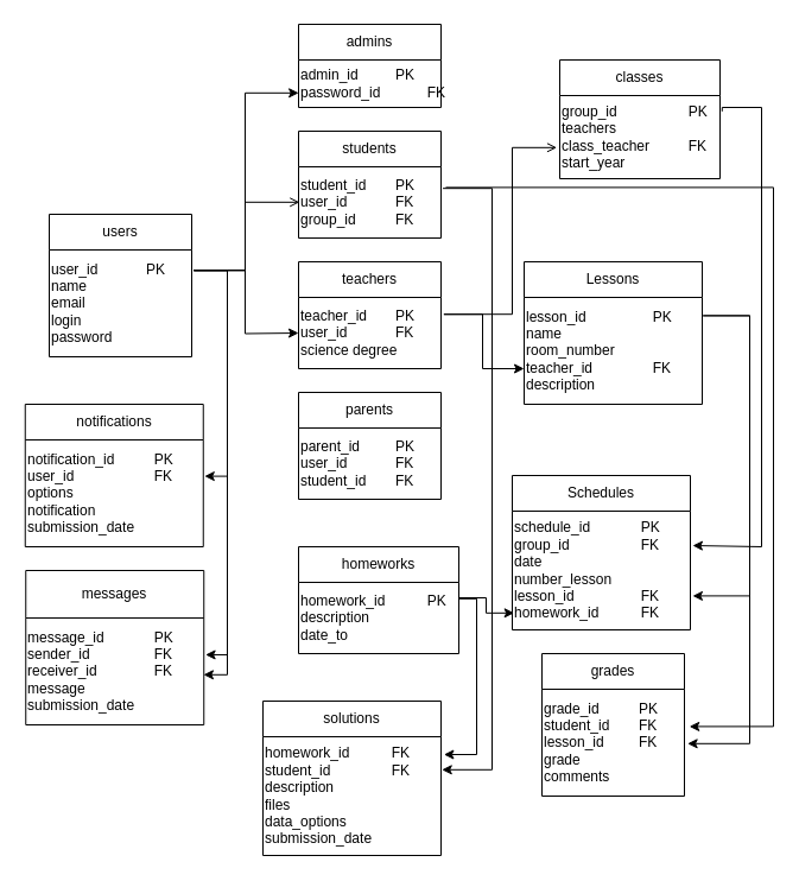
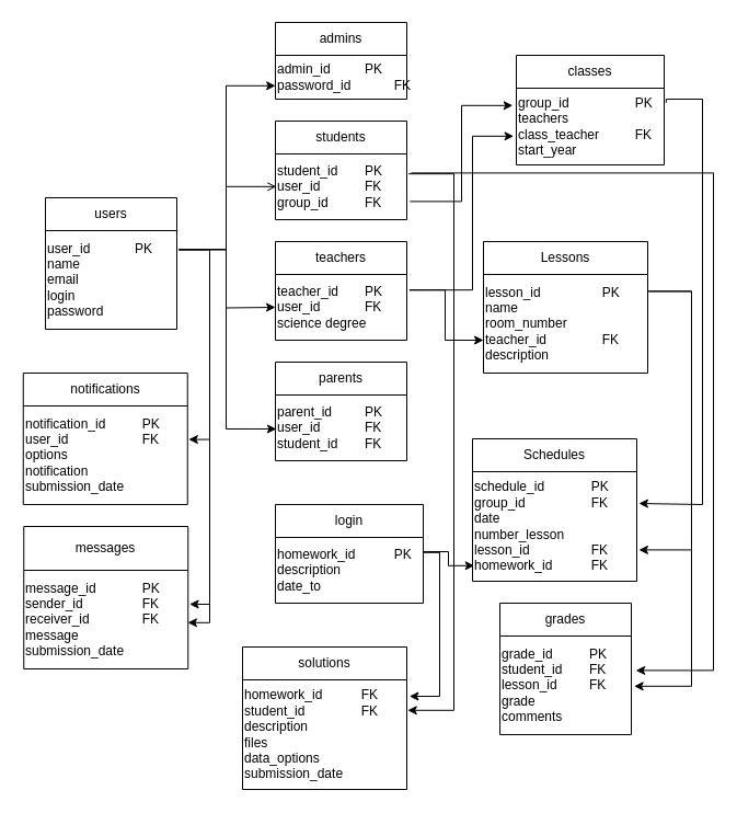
  <mxCell id="0" />
  <mxCell id="1" parent="0" />
  <mxCell id="2" value="users" style="rounded=0;whiteSpace=wrap;html=1;shape=swimlane;fontStyle=0;startSize=30;childLayout=stackLayout;horizontal=1;horizontalStack=0;resizeParent=1;resizeParentMax=0;resizeLast=0;collapsible=1;marginBottom=0;" vertex="1" parent="1"><mxGeometry x="41" y="180" width="120" height="120" as="geometry" /></mxCell>
  <mxCell id="3" value="&lt;span style=&quot;background-color: initial;&quot;&gt;user_id&lt;span style=&quot;white-space: pre;&quot;&gt;&#09;&lt;/span&gt;&lt;span style=&quot;white-space: pre;&quot;&gt;&#09;&lt;/span&gt;PK&lt;/span&gt;&lt;br&gt;&lt;span style=&quot;background-color: initial;&quot;&gt;name&lt;/span&gt;&lt;br&gt;&lt;span style=&quot;background-color: initial;&quot;&gt;email&lt;/span&gt;&lt;br&gt;&lt;span style=&quot;background-color: initial;&quot;&gt;login&lt;br&gt;&lt;/span&gt;&lt;div&gt;&lt;span style=&quot;background-color: initial;&quot;&gt;password&lt;/span&gt;&lt;/div&gt;" style="text;html=1;align=left;verticalAlign=middle;resizable=0;points=[];autosize=1;strokeColor=none;fillColor=none;" vertex="1" parent="2"><mxGeometry y="30" width="120" height="90" as="geometry" /></mxCell>
  <mxCell id="4" value="teachers" style="rounded=0;whiteSpace=wrap;html=1;shape=swimlane;fontStyle=0;startSize=30;childLayout=stackLayout;horizontal=1;horizontalStack=0;resizeParent=1;resizeParentMax=0;resizeLast=0;collapsible=1;marginBottom=0;" vertex="1" parent="1"><mxGeometry x="251" y="220" width="120" height="90" as="geometry" /></mxCell>
  <mxCell id="5" value="&lt;span style=&quot;background-color: initial;&quot;&gt;teacher_id&lt;span style=&quot;white-space: pre;&quot;&gt;&#09;&lt;/span&gt;PK&lt;/span&gt;&lt;br&gt;&lt;span style=&quot;background-color: initial;&quot;&gt;user_id&lt;span style=&quot;white-space: pre;&quot;&gt;&#09;&lt;/span&gt;&lt;span style=&quot;white-space: pre;&quot;&gt;&#09;&lt;/span&gt;FK&lt;/span&gt;&lt;div&gt;science degree&lt;br&gt;&lt;/div&gt;" style="text;html=1;align=left;verticalAlign=middle;resizable=0;points=[];autosize=1;strokeColor=none;fillColor=none;" vertex="1" parent="4"><mxGeometry y="30" width="120" height="60" as="geometry" /></mxCell>
  <mxCell id="6" value="students" style="rounded=0;whiteSpace=wrap;html=1;shape=swimlane;fontStyle=0;startSize=30;childLayout=stackLayout;horizontal=1;horizontalStack=0;resizeParent=1;resizeParentMax=0;resizeLast=0;collapsible=1;marginBottom=0;" vertex="1" parent="1"><mxGeometry x="251" y="110" width="120" height="90" as="geometry" /></mxCell>
  <mxCell id="7" value="&lt;span style=&quot;background-color: initial;&quot;&gt;student_id&lt;span style=&quot;white-space: pre;&quot;&gt;&#09;&lt;/span&gt;PK&amp;nbsp;&lt;/span&gt;&lt;div&gt;&lt;span style=&quot;background-color: initial;&quot;&gt;user_id&lt;span style=&quot;white-space: pre;&quot;&gt;&#09;&lt;/span&gt;&lt;span style=&quot;white-space: pre;&quot;&gt;&#09;&lt;/span&gt;FK&lt;/span&gt;&lt;br&gt;&lt;span style=&quot;background-color: initial;&quot;&gt;group_id&lt;span style=&quot;white-space: pre;&quot;&gt;&#09;&lt;/span&gt;&lt;span style=&quot;white-space: pre;&quot;&gt;&#09;&lt;/span&gt;FK&lt;/span&gt;&lt;br&gt;&lt;/div&gt;" style="text;html=1;align=left;verticalAlign=middle;resizable=0;points=[];autosize=1;strokeColor=none;fillColor=none;" vertex="1" parent="6"><mxGeometry y="30" width="120" height="60" as="geometry" /></mxCell>
  <mxCell id="8" value="parents" style="rounded=0;whiteSpace=wrap;html=1;shape=swimlane;fontStyle=0;startSize=30;childLayout=stackLayout;horizontal=1;horizontalStack=0;resizeParent=1;resizeParentMax=0;resizeLast=0;collapsible=1;marginBottom=0;" vertex="1" parent="1"><mxGeometry x="251" y="330" width="120" height="90" as="geometry" /></mxCell>
  <mxCell id="9" value="&lt;span style=&quot;background-color: initial;&quot;&gt;parent_id&lt;span style=&quot;white-space: pre;&quot;&gt;&#09;&lt;/span&gt;&lt;span style=&quot;white-space: pre;&quot;&gt;&#09;&lt;/span&gt;PK&lt;/span&gt;&lt;br&gt;&lt;span style=&quot;background-color: initial;&quot;&gt;user_id&lt;span style=&quot;white-space: pre;&quot;&gt;&#09;&lt;/span&gt;&lt;span style=&quot;white-space: pre;&quot;&gt;&#09;&lt;/span&gt;FK&lt;/span&gt;&lt;br&gt;&lt;span style=&quot;background-color: initial;&quot;&gt;student_id&lt;span style=&quot;white-space: pre;&quot;&gt;&#09;&lt;/span&gt;FK&lt;/span&gt;" style="text;html=1;align=left;verticalAlign=middle;resizable=0;points=[];autosize=1;strokeColor=none;fillColor=none;" vertex="1" parent="8"><mxGeometry y="30" width="120" height="60" as="geometry" /></mxCell>
  <mxCell id="10" value="admins" style="rounded=0;whiteSpace=wrap;html=1;shape=swimlane;fontStyle=0;startSize=30;childLayout=stackLayout;horizontal=1;horizontalStack=0;resizeParent=1;resizeParentMax=0;resizeLast=0;collapsible=1;marginBottom=0;" vertex="1" parent="1"><mxGeometry x="251" y="20" width="120" height="70" as="geometry" /></mxCell>
  <mxCell id="11" value="&lt;span style=&quot;background-color: initial;&quot;&gt;admin_id&lt;span style=&quot;white-space: pre;&quot;&gt;&#09;&lt;/span&gt;&lt;span style=&quot;white-space: pre;&quot;&gt;&#09;&lt;/span&gt;PK&lt;/span&gt;&lt;br&gt;&lt;span style=&quot;background-color: initial;&quot;&gt;password_id&lt;span style=&quot;white-space: pre;&quot;&gt;&#09;&lt;/span&gt;&lt;span style=&quot;white-space: pre;&quot;&gt;&#09;&lt;/span&gt;FK&lt;/span&gt;" style="text;html=1;align=left;verticalAlign=middle;resizable=0;points=[];autosize=1;strokeColor=none;fillColor=none;" vertex="1" parent="10"><mxGeometry y="30" width="120" height="40" as="geometry" /></mxCell>
  <mxCell id="12" value="Lessons" style="rounded=0;whiteSpace=wrap;html=1;shape=swimlane;fontStyle=0;startSize=30;childLayout=stackLayout;horizontal=1;horizontalStack=0;resizeParent=1;resizeParentMax=0;resizeLast=0;collapsible=1;marginBottom=0;" vertex="1" parent="1"><mxGeometry x="441" y="220" width="150" height="120" as="geometry" /></mxCell>
  <mxCell id="13" value="lesson_id&lt;span style=&quot;white-space: pre;&quot;&gt;&#09;&lt;/span&gt;&lt;span style=&quot;white-space: pre;&quot;&gt;&#09;&lt;span style=&quot;white-space: pre;&quot;&gt;&#09;&lt;/span&gt;&lt;/span&gt;PK&amp;nbsp;&lt;div&gt;name&lt;/div&gt;&lt;div&gt;room_number&lt;br&gt;&lt;div&gt;teacher_id&lt;span style=&quot;white-space: pre;&quot;&gt;&#09;&lt;span style=&quot;white-space: pre;&quot;&gt;&#09;&lt;/span&gt;&lt;/span&gt;FK&lt;/div&gt;&lt;div&gt;description&lt;/div&gt;&lt;/div&gt;" style="text;html=1;align=left;verticalAlign=middle;resizable=0;points=[];autosize=1;strokeColor=none;fillColor=none;" vertex="1" parent="12"><mxGeometry y="30" width="150" height="90" as="geometry" /></mxCell>
  <mxCell id="14" value="Schedules" style="rounded=0;whiteSpace=wrap;html=1;shape=swimlane;fontStyle=0;startSize=30;childLayout=stackLayout;horizontal=1;horizontalStack=0;resizeParent=1;resizeParentMax=0;resizeLast=0;collapsible=1;marginBottom=0;" vertex="1" parent="1"><mxGeometry x="431" y="400" width="150" height="130" as="geometry" /></mxCell>
  <mxCell id="15" value="schedule_id&lt;span style=&quot;white-space: pre;&quot;&gt;&#09;&lt;/span&gt;&lt;span style=&quot;white-space: pre;&quot;&gt;&#09;&lt;/span&gt;PK&lt;div&gt;group_id&lt;span style=&quot;white-space: pre;&quot;&gt;&#09;&lt;/span&gt;&lt;span style=&quot;white-space: pre;&quot;&gt;&#09;&lt;/span&gt;&lt;span style=&quot;white-space: pre;&quot;&gt;&#09;&lt;/span&gt;FK&lt;/div&gt;&lt;div&gt;date&amp;nbsp;&lt;/div&gt;&lt;div&gt;&lt;span style=&quot;background-color: initial;&quot;&gt;number_lesson&lt;/span&gt;&lt;br&gt;&lt;/div&gt;&lt;div&gt;lesson_id&lt;span style=&quot;white-space: pre;&quot;&gt;&#09;&lt;/span&gt;&lt;span style=&quot;white-space: pre;&quot;&gt;&#09;&lt;/span&gt;&lt;span style=&quot;white-space: pre;&quot;&gt;&#09;&lt;/span&gt;FK&lt;/div&gt;&lt;div&gt;homework_id&lt;span style=&quot;white-space: pre;&quot;&gt;&#09;&lt;/span&gt;&lt;span style=&quot;white-space: pre;&quot;&gt;&#09;&lt;/span&gt;FK&lt;/div&gt;" style="text;html=1;align=left;verticalAlign=middle;resizable=0;points=[];autosize=1;strokeColor=none;fillColor=none;" vertex="1" parent="14"><mxGeometry y="30" width="150" height="100" as="geometry" /></mxCell>
  <mxCell id="16" value="classes" style="rounded=0;whiteSpace=wrap;html=1;shape=swimlane;fontStyle=0;startSize=30;childLayout=stackLayout;horizontal=1;horizontalStack=0;resizeParent=1;resizeParentMax=0;resizeLast=0;collapsible=1;marginBottom=0;" vertex="1" parent="1"><mxGeometry x="471" y="50" width="135" height="100" as="geometry" /></mxCell>
  <mxCell id="17" value="&lt;span style=&quot;background-color: initial;&quot;&gt;group_id&lt;span style=&quot;white-space: pre;&quot;&gt;&#09;&lt;/span&gt;&lt;span style=&quot;white-space: pre;&quot;&gt;&#09;&lt;/span&gt;&lt;span style=&quot;white-space: pre;&quot;&gt;&#09;&lt;/span&gt;PK&lt;/span&gt;&lt;br&gt;&lt;span style=&quot;background-color: initial;&quot;&gt;teachers&lt;/span&gt;&lt;br&gt;&lt;span style=&quot;background-color: initial;&quot;&gt;class_teacher&lt;span style=&quot;white-space: pre;&quot;&gt;&#09;&lt;/span&gt;&lt;span style=&quot;white-space: pre;&quot;&gt;&#09;&lt;/span&gt;FK&lt;/span&gt;&lt;br&gt;&lt;span style=&quot;background-color: initial;&quot;&gt;start_year&lt;/span&gt;" style="text;html=1;align=left;verticalAlign=middle;resizable=0;points=[];autosize=1;strokeColor=none;fillColor=none;" vertex="1" parent="16"><mxGeometry y="30" width="135" height="70" as="geometry" /></mxCell>
+ <mxCell id="18" style="edgeStyle=orthogonalEdgeStyle;rounded=0;orthogonalLoop=1;jettySize=auto;html=1;exitX=1.023;exitY=0.723;exitDx=0;exitDy=0;entryX=-0.024;entryY=0.226;entryDx=0;entryDy=0;entryPerimeter=0;exitPerimeter=0;" edge="1" parent="1" source="7" target="17"><mxGeometry relative="1" as="geometry" /></mxCell>
  <mxCell id="19" style="edgeStyle=orthogonalEdgeStyle;rounded=0;orthogonalLoop=1;jettySize=auto;html=1;exitX=1.015;exitY=0.191;exitDx=0;exitDy=0;entryX=0.001;entryY=0.695;entryDx=0;entryDy=0;entryPerimeter=0;exitPerimeter=0;" edge="1" parent="1" source="3" target="11"><mxGeometry relative="1" as="geometry" /></mxCell>
  <mxCell id="20" style="edgeStyle=orthogonalEdgeStyle;rounded=0;orthogonalLoop=1;jettySize=auto;html=1;exitX=1.015;exitY=0.191;exitDx=0;exitDy=0;entryX=0.007;entryY=0.497;entryDx=0;entryDy=0;entryPerimeter=0;exitPerimeter=0;endArrow=open;" edge="1" parent="1" source="3" target="7"><mxGeometry relative="1" as="geometry" /></mxCell>
+ <mxCell id="21" style="edgeStyle=orthogonalEdgeStyle;rounded=0;orthogonalLoop=1;jettySize=auto;html=1;exitX=1.015;exitY=0.191;exitDx=0;exitDy=0;entryX=0.007;entryY=0.517;entryDx=0;entryDy=0;entryPerimeter=0;exitPerimeter=0;" edge="1" parent="1" source="3" target="9"><mxGeometry relative="1" as="geometry" /></mxCell>
  <mxCell id="22" style="edgeStyle=orthogonalEdgeStyle;rounded=0;orthogonalLoop=1;jettySize=auto;html=1;exitX=1.015;exitY=0.191;exitDx=0;exitDy=0;exitPerimeter=0;" edge="1" parent="1" source="3"><mxGeometry relative="1" as="geometry"><mxPoint x="251" y="280" as="targetPoint" /></mxGeometry></mxCell>
- <mxCell id="23" style="edgeStyle=orthogonalEdgeStyle;rounded=0;orthogonalLoop=1;jettySize=auto;html=1;exitX=1.02;exitY=0.237;exitDx=0;exitDy=0;entryX=-0.018;entryY=0.626;entryDx=0;entryDy=0;entryPerimeter=0;exitPerimeter=0;endArrow=open;" edge="1" parent="1" source="5" target="17"><mxGeometry relative="1" as="geometry"><Array as="points"><mxPoint x="431" y="264" /><mxPoint x="431" y="124" /></Array></mxGeometry></mxCell>
+ <mxCell id="23" style="edgeStyle=orthogonalEdgeStyle;rounded=0;orthogonalLoop=1;jettySize=auto;html=1;exitX=1.02;exitY=0.237;exitDx=0;exitDy=0;entryX=-0.018;entryY=0.626;entryDx=0;entryDy=0;entryPerimeter=0;exitPerimeter=0;" edge="1" parent="1" source="5" target="17"><mxGeometry relative="1" as="geometry"><Array as="points"><mxPoint x="431" y="264" /><mxPoint x="431" y="124" /></Array></mxGeometry></mxCell>
  <mxCell id="24" style="edgeStyle=orthogonalEdgeStyle;rounded=0;orthogonalLoop=1;jettySize=auto;html=1;exitX=1.02;exitY=0.237;exitDx=0;exitDy=0;entryX=0;entryY=0.667;entryDx=0;entryDy=0;entryPerimeter=0;exitPerimeter=0;" edge="1" parent="1" source="5" target="13"><mxGeometry relative="1" as="geometry" /></mxCell>
  <mxCell id="25" value="grades" style="rounded=0;whiteSpace=wrap;html=1;shape=swimlane;fontStyle=0;startSize=30;childLayout=stackLayout;horizontal=1;horizontalStack=0;resizeParent=1;resizeParentMax=0;resizeLast=0;collapsible=1;marginBottom=0;" vertex="1" parent="1"><mxGeometry x="456" y="550" width="120" height="120" as="geometry" /></mxCell>
  <mxCell id="26" value="grade_id&lt;span style=&quot;white-space: pre;&quot;&gt;&#09;&lt;/span&gt;&lt;span style=&quot;white-space: pre;&quot;&gt;&#09;&lt;/span&gt;PK&lt;div&gt;student_id&lt;span style=&quot;white-space: pre;&quot;&gt;&#09;&lt;/span&gt;FK&lt;div&gt;lesson_id&lt;span style=&quot;white-space: pre;&quot;&gt;&#09;&lt;/span&gt;&lt;span style=&quot;white-space: pre;&quot;&gt;&#09;&lt;/span&gt;FK&lt;div&gt;grade&lt;br&gt;comments&lt;/div&gt;&lt;/div&gt;&lt;/div&gt;" style="text;html=1;align=left;verticalAlign=middle;resizable=0;points=[];autosize=1;strokeColor=none;fillColor=none;" vertex="1" parent="25"><mxGeometry y="30" width="120" height="90" as="geometry" /></mxCell>
  <mxCell id="27" style="edgeStyle=orthogonalEdgeStyle;rounded=0;orthogonalLoop=1;jettySize=auto;html=1;exitX=1.005;exitY=0.171;exitDx=0;exitDy=0;exitPerimeter=0;entryX=1.013;entryY=0.714;entryDx=0;entryDy=0;entryPerimeter=0;" edge="1" parent="1" source="13" target="15"><mxGeometry relative="1" as="geometry"><mxPoint x="581" y="500" as="targetPoint" /><Array as="points"><mxPoint x="631" y="265" /><mxPoint x="631" y="501" /></Array></mxGeometry></mxCell>
  <mxCell id="28" style="edgeStyle=orthogonalEdgeStyle;rounded=0;orthogonalLoop=1;jettySize=auto;html=1;exitX=1.013;exitY=0.191;exitDx=0;exitDy=0;entryX=1.013;entryY=0.29;entryDx=0;entryDy=0;entryPerimeter=0;exitPerimeter=0;" edge="1" parent="1" source="17" target="15"><mxGeometry relative="1" as="geometry"><Array as="points"><mxPoint x="608" y="90" /><mxPoint x="641" y="90" /><mxPoint x="641" y="460" /></Array></mxGeometry></mxCell>
  <mxCell id="29" style="edgeStyle=orthogonalEdgeStyle;rounded=0;orthogonalLoop=1;jettySize=auto;html=1;exitX=1.005;exitY=0.171;exitDx=0;exitDy=0;entryX=1.022;entryY=0.509;entryDx=0;entryDy=0;entryPerimeter=0;exitPerimeter=0;" edge="1" parent="1" source="13" target="26"><mxGeometry relative="1" as="geometry"><Array as="points"><mxPoint x="631" y="265" /><mxPoint x="631" y="626" /></Array></mxGeometry></mxCell>
  <mxCell id="30" style="edgeStyle=orthogonalEdgeStyle;rounded=0;orthogonalLoop=1;jettySize=auto;html=1;exitX=1.033;exitY=0.29;exitDx=0;exitDy=0;entryX=1.035;entryY=0.349;entryDx=0;entryDy=0;entryPerimeter=0;exitPerimeter=0;" edge="1" parent="1" source="7" target="26"><mxGeometry relative="1" as="geometry"><Array as="points"><mxPoint x="651" y="157" /><mxPoint x="651" y="611" /></Array></mxGeometry></mxCell>
  <mxCell id="31" value="notifications" style="rounded=0;whiteSpace=wrap;html=1;shape=swimlane;fontStyle=0;startSize=30;childLayout=stackLayout;horizontal=1;horizontalStack=0;resizeParent=1;resizeParentMax=0;resizeLast=0;collapsible=1;marginBottom=0;" vertex="1" parent="1"><mxGeometry x="20.75" y="340" width="150" height="120" as="geometry" /></mxCell>
  <mxCell id="32" value="notification_id&lt;span style=&quot;white-space: pre;&quot;&gt;&#09;&lt;/span&gt;&lt;span style=&quot;white-space: pre;&quot;&gt;&#09;&lt;/span&gt;PK&lt;div&gt;user_id&lt;span style=&quot;white-space: pre;&quot;&gt;&#09;&lt;/span&gt;&lt;span style=&quot;white-space: pre;&quot;&gt;&#09;&lt;/span&gt;&lt;span style=&quot;white-space: pre;&quot;&gt;&#09;&lt;/span&gt;FK&lt;/div&gt;&lt;div&gt;options&lt;/div&gt;&lt;div&gt;notification&lt;br&gt;submission_date&lt;br&gt;&lt;/div&gt;" style="text;html=1;align=left;verticalAlign=middle;resizable=0;points=[];autosize=1;strokeColor=none;fillColor=none;" vertex="1" parent="31"><mxGeometry y="30" width="150" height="90" as="geometry" /></mxCell>
  <mxCell id="33" value="messages" style="rounded=0;whiteSpace=wrap;html=1;shape=swimlane;fontStyle=0;startSize=40;childLayout=stackLayout;horizontal=1;horizontalStack=0;resizeParent=1;resizeParentMax=0;resizeLast=0;collapsible=1;marginBottom=0;" vertex="1" parent="1"><mxGeometry x="21.25" y="480" width="150" height="130" as="geometry" /></mxCell>
  <mxCell id="34" value="message_id&lt;span style=&quot;white-space: pre;&quot;&gt;&#09;&lt;/span&gt;&lt;span style=&quot;white-space: pre;&quot;&gt;&#09;&lt;/span&gt;PK&lt;div&gt;sender_id&lt;span style=&quot;white-space: pre;&quot;&gt;&#09;&lt;/span&gt;&lt;span style=&quot;white-space: pre;&quot;&gt;&#09;&lt;/span&gt;FK&lt;div&gt;receiver_id&lt;span style=&quot;white-space: pre;&quot;&gt;&#09;&lt;/span&gt;&lt;span style=&quot;white-space: pre;&quot;&gt;&#09;&lt;/span&gt;FK&lt;div&gt;message&lt;br&gt;submission_date&lt;br&gt;&lt;/div&gt;&lt;/div&gt;&lt;/div&gt;" style="text;html=1;align=left;verticalAlign=middle;resizable=0;points=[];autosize=1;strokeColor=none;fillColor=none;" vertex="1" parent="33"><mxGeometry y="40" width="150" height="90" as="geometry" /></mxCell>
  <mxCell id="35" style="edgeStyle=orthogonalEdgeStyle;rounded=0;orthogonalLoop=1;jettySize=auto;html=1;exitX=1.015;exitY=0.191;exitDx=0;exitDy=0;entryX=1.007;entryY=0.34;entryDx=0;entryDy=0;entryPerimeter=0;exitPerimeter=0;" edge="1" parent="1" source="3" target="32"><mxGeometry relative="1" as="geometry"><Array as="points"><mxPoint x="191" y="227" /><mxPoint x="191" y="401" /></Array></mxGeometry></mxCell>
  <mxCell id="36" style="edgeStyle=orthogonalEdgeStyle;rounded=0;orthogonalLoop=1;jettySize=auto;html=1;exitX=1.015;exitY=0.191;exitDx=0;exitDy=0;entryX=1.009;entryY=0.344;entryDx=0;entryDy=0;entryPerimeter=0;exitPerimeter=0;" edge="1" parent="1" source="3" target="34"><mxGeometry relative="1" as="geometry"><Array as="points"><mxPoint x="191" y="227" /><mxPoint x="191" y="551" /></Array></mxGeometry></mxCell>
  <mxCell id="37" style="edgeStyle=orthogonalEdgeStyle;rounded=0;orthogonalLoop=1;jettySize=auto;html=1;exitX=1.015;exitY=0.191;exitDx=0;exitDy=0;entryX=0.998;entryY=0.531;entryDx=0;entryDy=0;entryPerimeter=0;exitPerimeter=0;" edge="1" parent="1" source="3" target="34"><mxGeometry relative="1" as="geometry"><Array as="points"><mxPoint x="191" y="227" /><mxPoint x="191" y="568" /></Array></mxGeometry></mxCell>
- <mxCell id="38" value="homeworks" style="rounded=0;whiteSpace=wrap;html=1;shape=swimlane;fontStyle=0;startSize=30;childLayout=stackLayout;horizontal=1;horizontalStack=0;resizeParent=1;resizeParentMax=0;resizeLast=0;collapsible=1;marginBottom=0;" vertex="1" parent="1"><mxGeometry x="251" y="460" width="135" height="90" as="geometry" /></mxCell>
+ <mxCell id="38" value="login" style="rounded=0;whiteSpace=wrap;html=1;shape=swimlane;fontStyle=0;startSize=30;childLayout=stackLayout;horizontal=1;horizontalStack=0;resizeParent=1;resizeParentMax=0;resizeLast=0;collapsible=1;marginBottom=0;" vertex="1" parent="1"><mxGeometry x="251" y="460" width="135" height="90" as="geometry" /></mxCell>
  <mxCell id="39" value="homework_id&lt;span style=&quot;white-space: pre;&quot;&gt;&#09;&lt;/span&gt;&lt;span style=&quot;white-space: pre;&quot;&gt;&#09;&lt;/span&gt;PK&lt;div&gt;description&lt;/div&gt;&lt;div&gt;date_to&lt;/div&gt;" style="text;html=1;align=left;verticalAlign=middle;resizable=0;points=[];autosize=1;strokeColor=none;fillColor=none;" vertex="1" parent="38"><mxGeometry y="30" width="135" height="60" as="geometry" /></mxCell>
  <mxCell id="40" style="edgeStyle=orthogonalEdgeStyle;rounded=0;orthogonalLoop=1;jettySize=auto;html=1;exitX=1.001;exitY=0.217;exitDx=0;exitDy=0;entryX=0.011;entryY=0.858;entryDx=0;entryDy=0;entryPerimeter=0;exitPerimeter=0;" edge="1" parent="1" source="39" target="15"><mxGeometry relative="1" as="geometry"><Array as="points"><mxPoint x="409" y="503" /><mxPoint x="409" y="516" /></Array></mxGeometry></mxCell>
  <mxCell id="41" value="solutions" style="rounded=0;whiteSpace=wrap;html=1;shape=swimlane;fontStyle=0;startSize=30;childLayout=stackLayout;horizontal=1;horizontalStack=0;resizeParent=1;resizeParentMax=0;resizeLast=0;collapsible=1;marginBottom=0;" vertex="1" parent="1"><mxGeometry x="221" y="590" width="150" height="130" as="geometry" /></mxCell>
  <mxCell id="42" value="homework_id&lt;span style=&quot;white-space: pre;&quot;&gt;&#09;&lt;/span&gt;&lt;span style=&quot;white-space: pre;&quot;&gt;&#09;&lt;/span&gt;FK&lt;div&gt;student_id&lt;span style=&quot;white-space: pre;&quot;&gt;&#09;&lt;/span&gt;&lt;span style=&quot;white-space: pre;&quot;&gt;&#09;&lt;/span&gt;FK&lt;/div&gt;&lt;div&gt;description&lt;/div&gt;&lt;div&gt;files&lt;/div&gt;&lt;div&gt;data_options&lt;/div&gt;&lt;div&gt;submission_date&lt;/div&gt;" style="text;html=1;align=left;verticalAlign=middle;resizable=0;points=[];autosize=1;strokeColor=none;fillColor=none;" vertex="1" parent="41"><mxGeometry y="30" width="150" height="100" as="geometry" /></mxCell>
  <mxCell id="43" style="edgeStyle=orthogonalEdgeStyle;rounded=0;orthogonalLoop=1;jettySize=auto;html=1;exitX=1.001;exitY=0.23;exitDx=0;exitDy=0;entryX=1.016;entryY=0.15;entryDx=0;entryDy=0;entryPerimeter=0;exitPerimeter=0;" edge="1" parent="1" source="39" target="42"><mxGeometry relative="1" as="geometry"><Array as="points"><mxPoint x="401" y="504" /><mxPoint x="401" y="635" /></Array></mxGeometry></mxCell>
  <mxCell id="44" style="edgeStyle=orthogonalEdgeStyle;rounded=0;orthogonalLoop=1;jettySize=auto;html=1;exitX=1.013;exitY=0.303;exitDx=0;exitDy=0;entryX=1.005;entryY=0.278;entryDx=0;entryDy=0;entryPerimeter=0;exitPerimeter=0;" edge="1" parent="1" source="7" target="42"><mxGeometry relative="1" as="geometry"><Array as="points"><mxPoint x="414" y="158" /><mxPoint x="414" y="648" /></Array></mxGeometry></mxCell>
